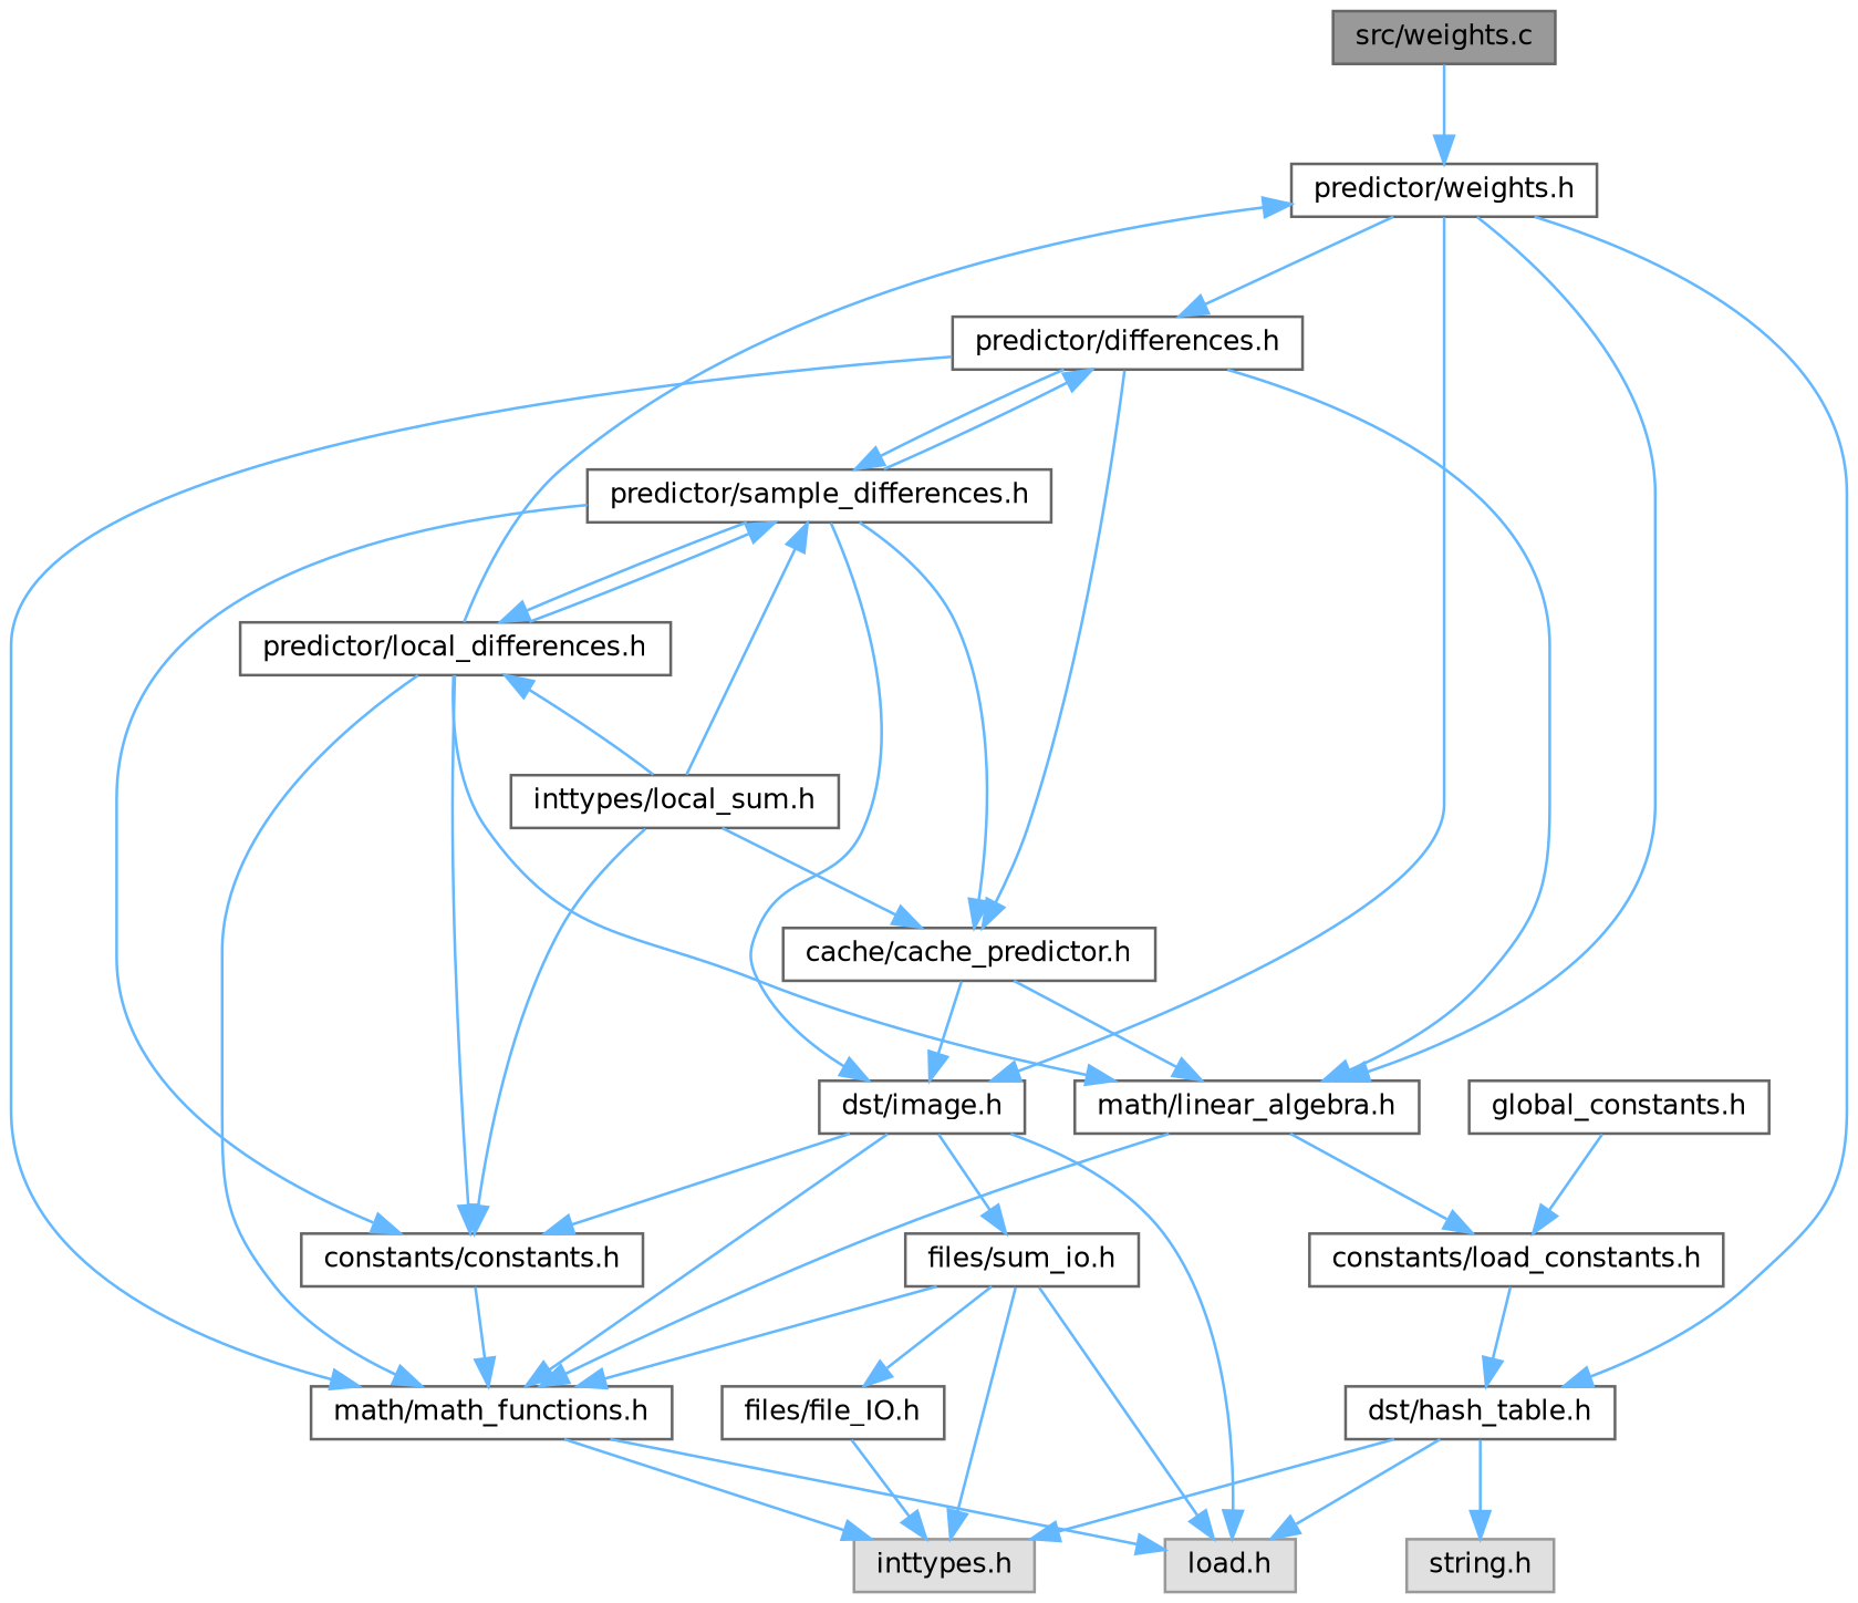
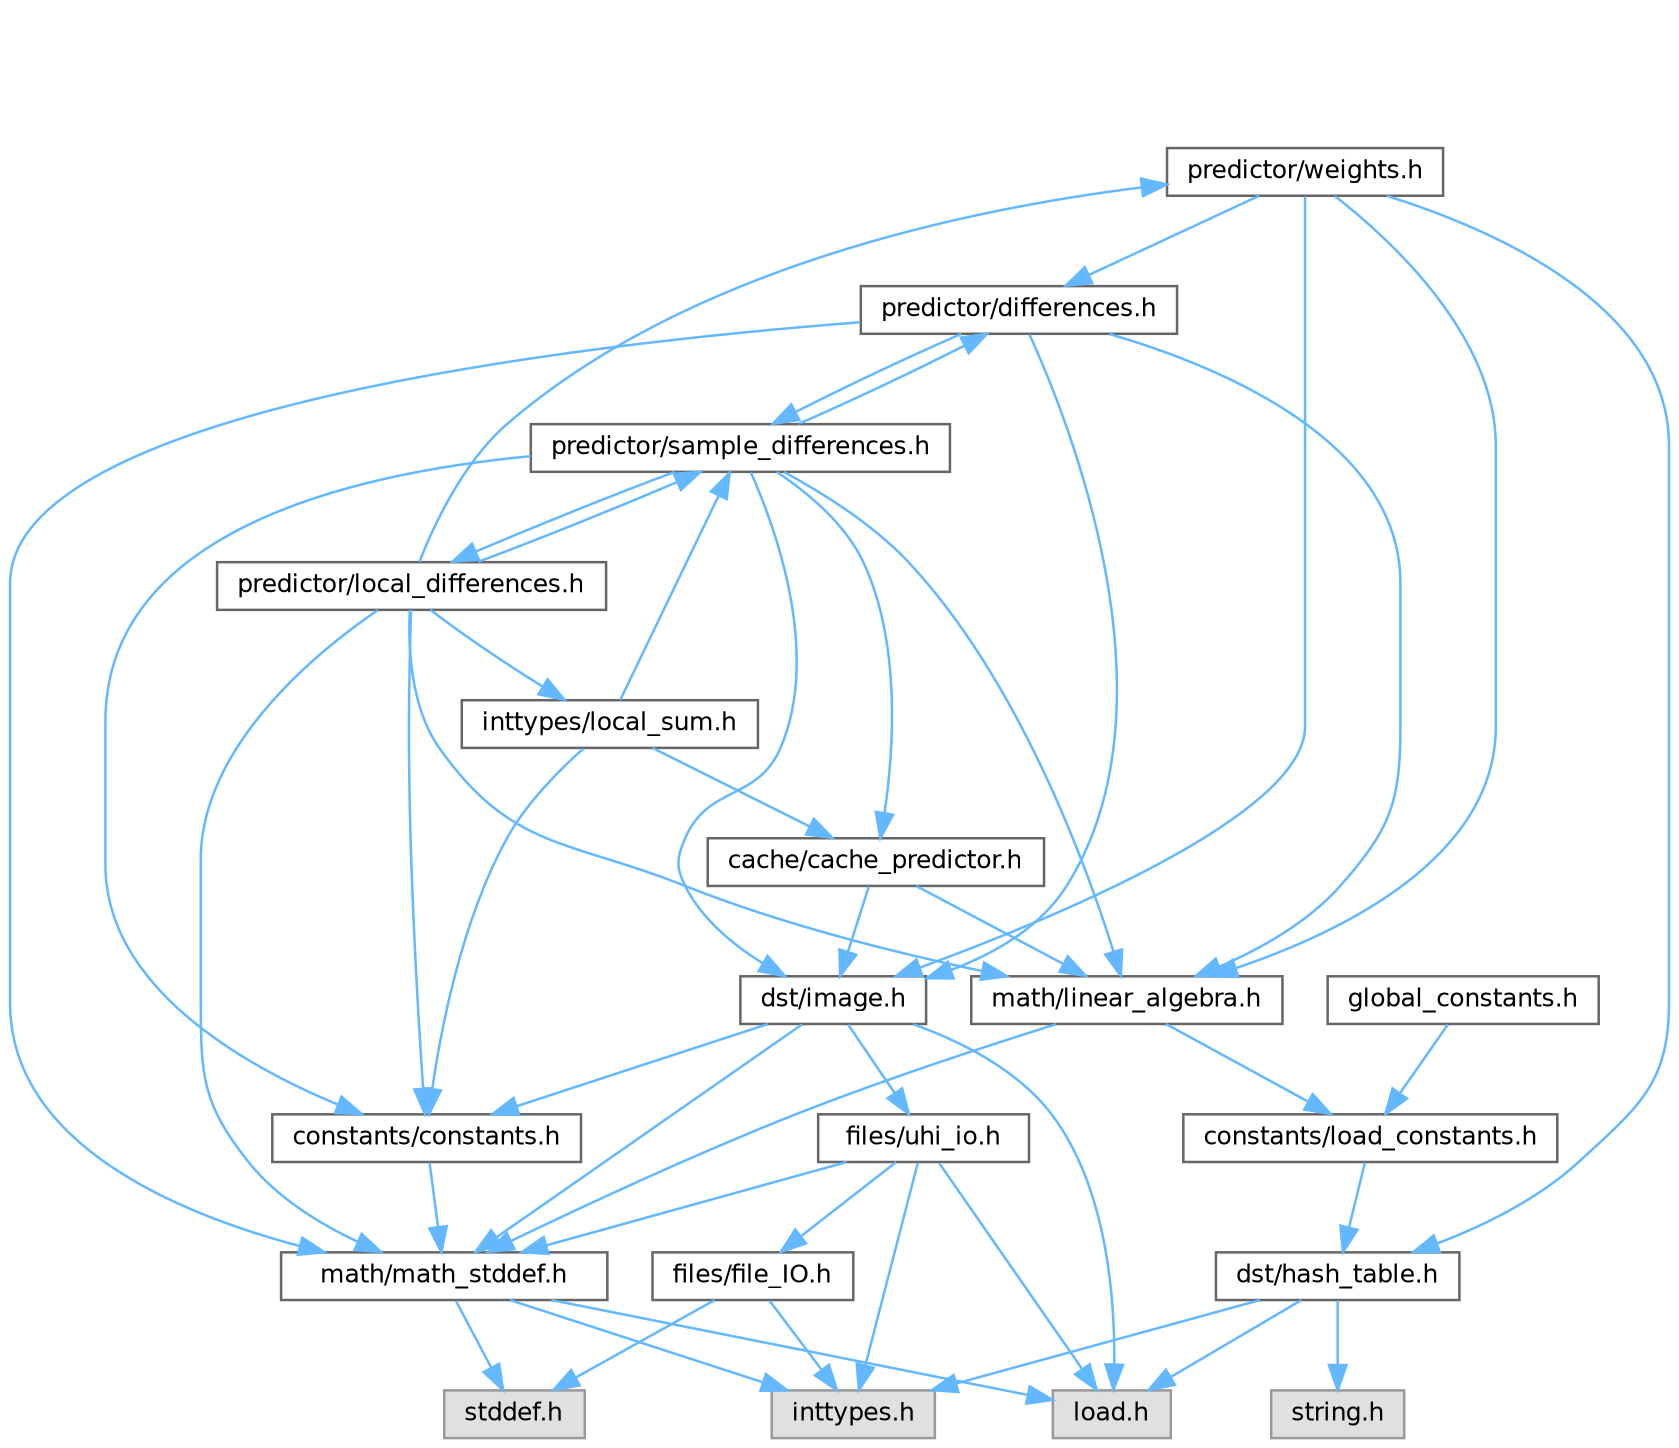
  digraph {
    node [color=grey40 fillcolor=white fontname=Helvetica fontsize=10 shape=box style=filled]
    edge [color=steelblue1 fontname=Helvetica fontsize=10 labelfontname=Helvetica labelfontsize=10 style=solid]
-   n1 [color=gray40 fillcolor=grey60 fontcolor=black height=0.2 label="src/weights.c" width=0.4]
    n2 [height=0.2 label="predictor/weights.h" width=0.4]
    n3 [height=0.2 label="dst/image.h" width=0.4]
    n4 [height=0.2 label="math/linear_algebra.h" width=0.4]
    n5 [height=0.2 label="predictor/differences.h" width=0.4]
    n6 [height=0.2 label="dst/hash_table.h" width=0.4]
    n7 [height=0.2 label="constants/constants.h" width=0.4]
-   n8 [height=0.2 label="math/math_functions.h" width=0.4]
+   n8 [height=0.2 label="math/math_stddef.h" width=0.4]
    n9 [color=grey60 fillcolor="#E0E0E0" height=0.2 label="load.h" width=0.4]
-   n10 [height=0.2 label="files/sum_io.h" width=0.4]
+   n10 [height=0.2 label="files/uhi_io.h" width=0.4]
    n11 [height=0.2 label="constants/load_constants.h" width=0.4]
    n12 [height=0.2 label="predictor/sample_differences.h" width=0.4]
    n13 [color=grey60 fillcolor="#E0E0E0" height=0.2 label="inttypes.h" width=0.4]
+   n14 [color=grey60 fillcolor="#E0E0E0" height=0.2 label="stddef.h" width=0.4]
    n15 [height=0.2 label="global_constants.h" width=0.4]
    n16 [color=grey60 fillcolor="#E0E0E0" height=0.2 label="string.h" width=0.4]
    n17 [height=0.2 label="files/file_IO.h" width=0.4]
    n18 [height=0.2 label="cache/cache_predictor.h" width=0.4]
    n19 [height=0.2 label="predictor/local_differences.h" width=0.4]
    n20 [height=0.2 label="inttypes/local_sum.h" width=0.4]
-   n1 -> n2
    n2 -> n3
    n2 -> n4
    n2 -> n5
    n2 -> n6
    n3 -> n7
    n3 -> n8
    n3 -> n9
    n3 -> n10
    n4 -> n8
    n4 -> n11
-   n5 -> n18
+   n5 -> n3
    n5 -> n4
    n5 -> n8
    n5 -> n12
    n6 -> n9
    n6 -> n13
    n6 -> n16
    n7 -> n8
    n8 -> n9
    n8 -> n13
+   n8 -> n14
    n10 -> n8
    n10 -> n9
    n10 -> n13
    n10 -> n17
    n11 -> n6
    n12 -> n3
+   n12 -> n4
    n12 -> n5
    n12 -> n7
    n12 -> n18
    n12 -> n19
    n15 -> n11
    n17 -> n13
+   n17 -> n14
    n18 -> n3
    n18 -> n4
    n19 -> n2
    n19 -> n4
    n19 -> n7
    n19 -> n8
    n19 -> n12
-   n20 -> n19
+   n19 -> n20
    n20 -> n7
    n20 -> n12
    n20 -> n18
  }
